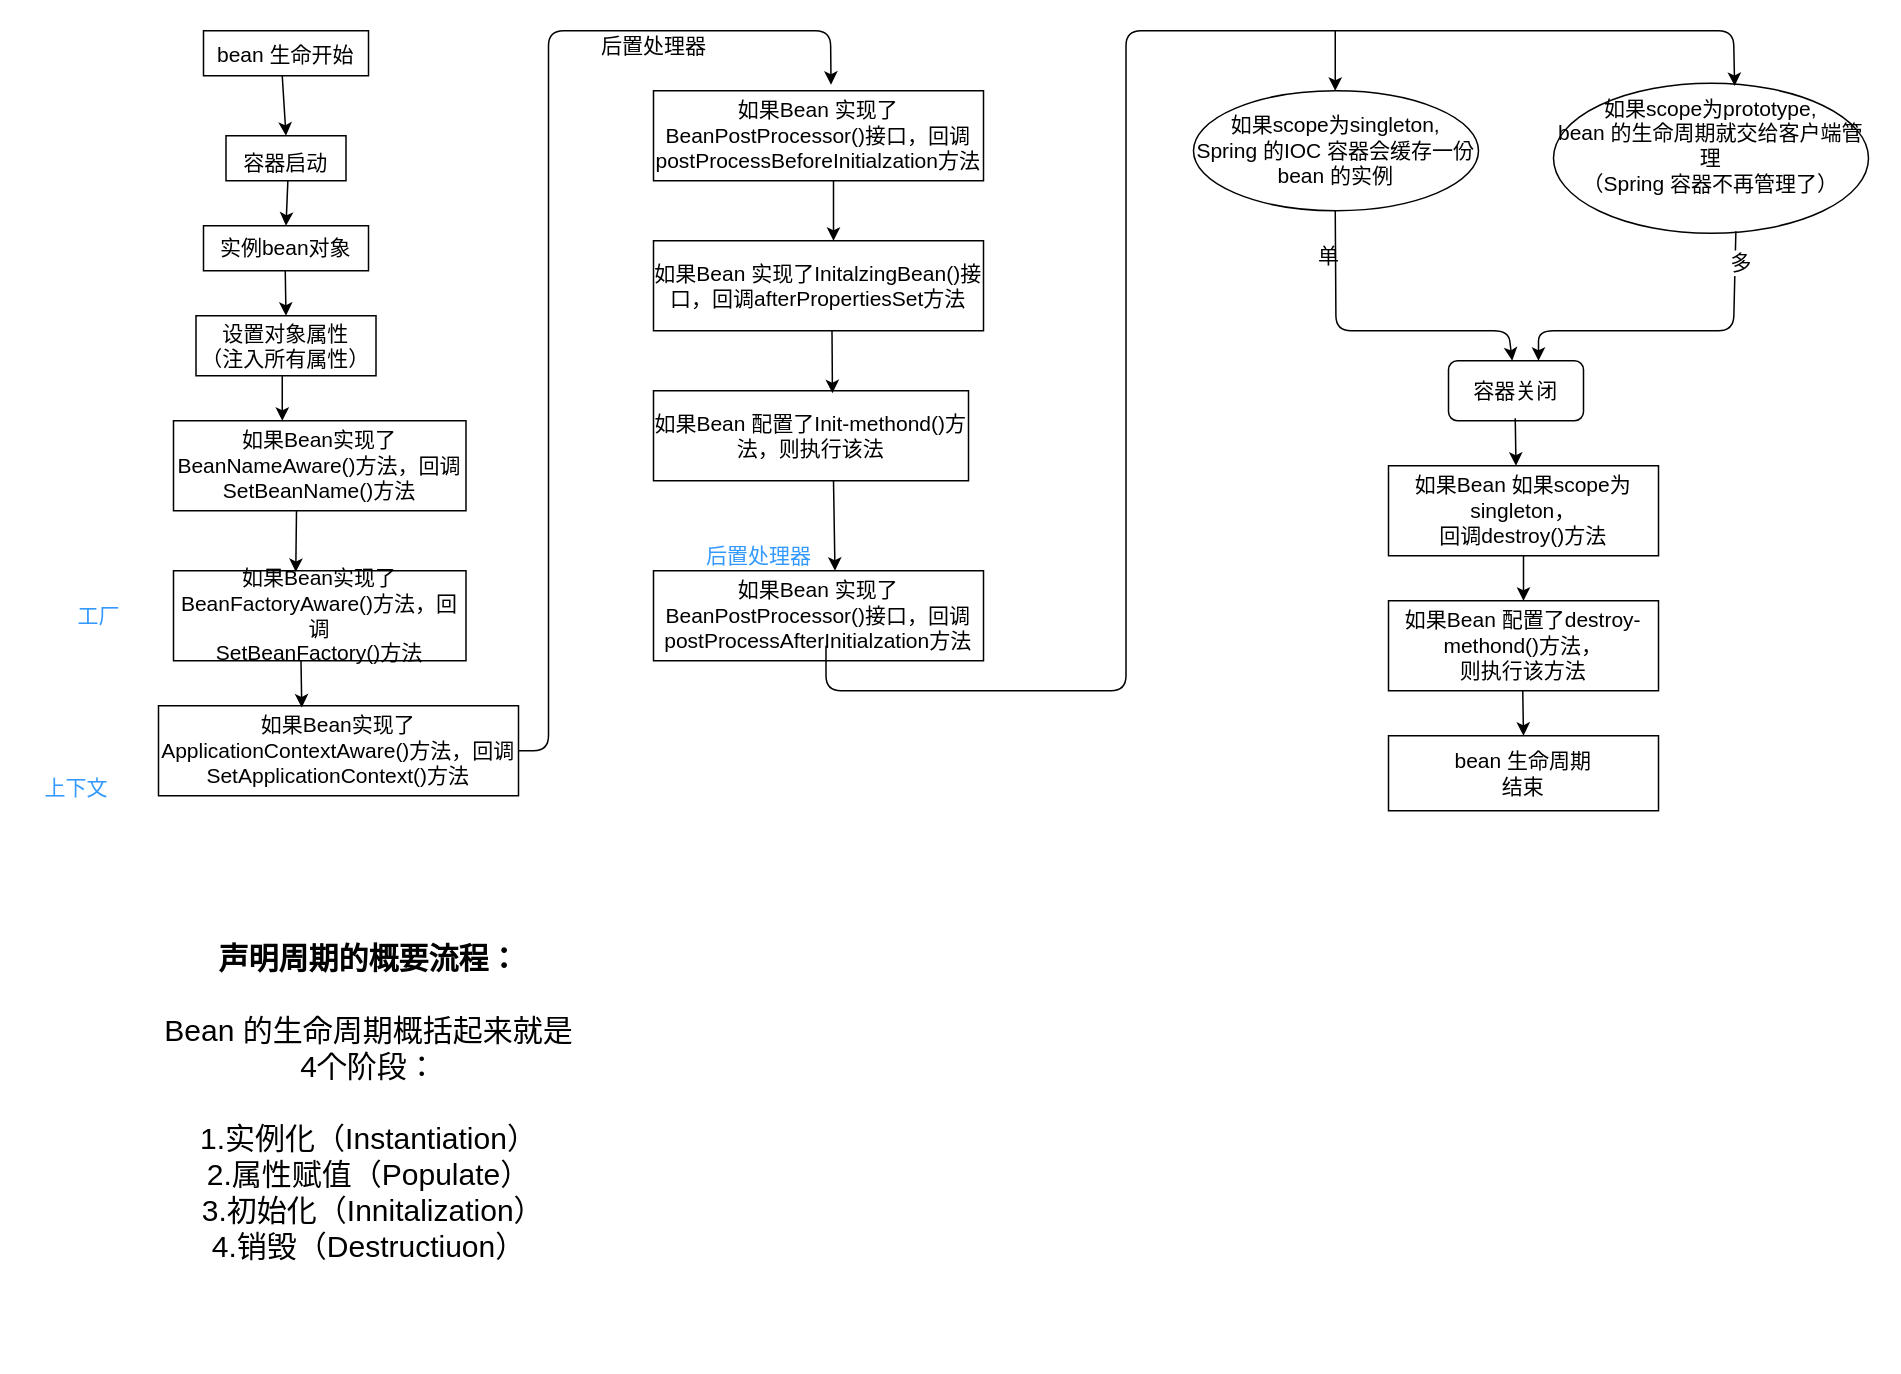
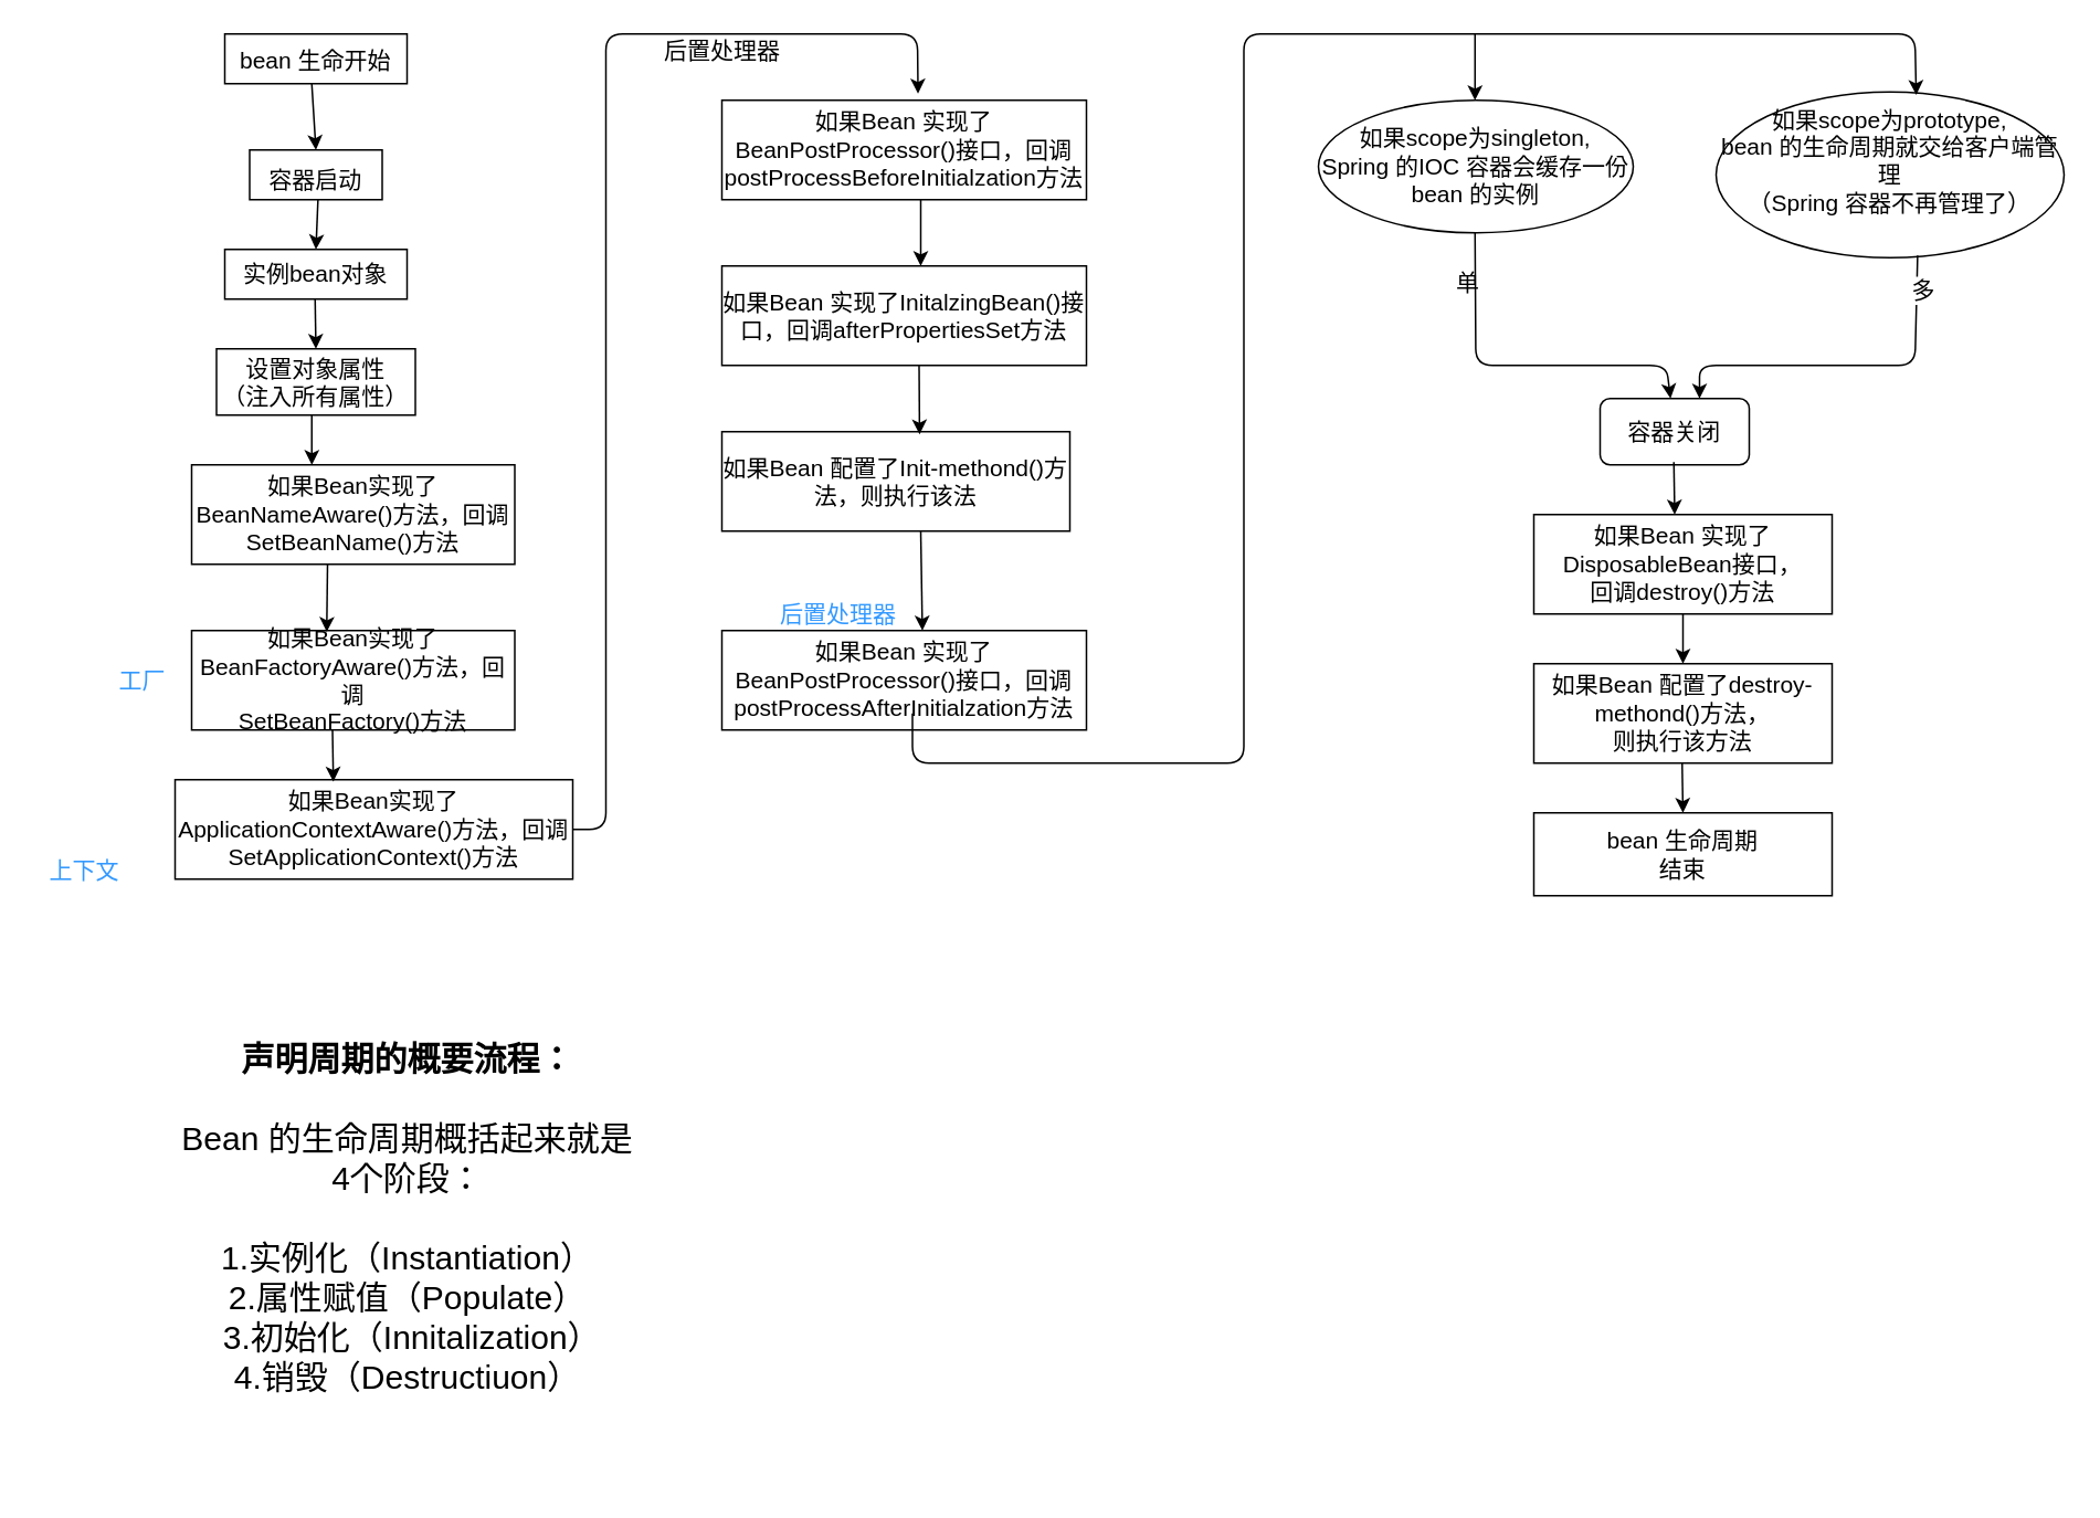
  <mxCell id="0" />
  <mxCell id="1" parent="0" />
  <mxCell id="2" value="&lt;font style=&quot;font-size: 14px&quot;&gt;bean 生命开始&lt;/font&gt;" style="rounded=0;whiteSpace=wrap;html=1;fontSize=16;" vertex="1" parent="1"><mxGeometry x="135" y="20" width="110" height="30" as="geometry" /></mxCell>
  <mxCell id="3" value="&lt;font style=&quot;font-size: 14px&quot;&gt;容器启动&lt;/font&gt;" style="rounded=0;whiteSpace=wrap;html=1;fontSize=20;" vertex="1" parent="1"><mxGeometry x="150" y="90" width="80" height="30" as="geometry" /></mxCell>
  <mxCell id="4" value="&lt;font style=&quot;font-size: 14px&quot;&gt;实例bean对象&lt;/font&gt;" style="rounded=0;whiteSpace=wrap;html=1;" vertex="1" parent="1"><mxGeometry x="135" y="150" width="110" height="30" as="geometry" /></mxCell>
  <mxCell id="5" value="&lt;font style=&quot;font-size: 14px&quot;&gt;设置对象属性&lt;br&gt;（注入所有属性）&lt;br&gt;&lt;/font&gt;" style="rounded=0;whiteSpace=wrap;html=1;" vertex="1" parent="1"><mxGeometry x="130" y="210" width="120" height="40" as="geometry" /></mxCell>
  <mxCell id="6" value="&lt;font style=&quot;font-size: 14px&quot;&gt;如果Bean实现了&lt;br&gt;BeanNameAware()方法，回调&lt;br&gt;SetBeanName()方法&lt;/font&gt;" style="rounded=0;whiteSpace=wrap;html=1;" vertex="1" parent="1"><mxGeometry x="115" y="280" width="195" height="60" as="geometry" /></mxCell>
  <mxCell id="7" value="&lt;font style=&quot;font-size: 14px&quot;&gt;如果Bean实现了&lt;br&gt;BeanFactoryAware()方法，回调&lt;br&gt;SetBeanFactory()方法&lt;/font&gt;" style="rounded=0;whiteSpace=wrap;html=1;" vertex="1" parent="1"><mxGeometry x="115" y="380" width="195" height="60" as="geometry" /></mxCell>
- <mxCell id="8" value="&lt;font style=&quot;font-size: 14px&quot; color=&quot;#3399ff&quot;&gt;工厂&lt;/font&gt;" style="text;html=1;resizable=0;autosize=1;align=center;verticalAlign=middle;points=[];fillColor=none;strokeColor=none;rounded=0;" vertex="1" parent="1"><mxGeometry x="45" y="400" width="40" height="20" as="geometry" /></mxCell>
+ <mxCell id="8" value="&lt;font style=&quot;font-size: 14px&quot; color=&quot;#3399ff&quot;&gt;工厂&lt;/font&gt;" style="text;html=1;resizable=0;autosize=1;align=center;verticalAlign=middle;points=[];fillColor=none;strokeColor=none;rounded=0;" vertex="1" parent="1"><mxGeometry x="65" y="400" width="40" height="20" as="geometry" /></mxCell>
  <mxCell id="9" value="&lt;font style=&quot;font-size: 14px&quot;&gt;如果Bean实现了ApplicationContextAware()方法，回调&lt;br&gt;SetApplicationContext()方法&lt;/font&gt;" style="rounded=0;whiteSpace=wrap;html=1;" vertex="1" parent="1"><mxGeometry x="105" y="470" width="240" height="60" as="geometry" /></mxCell>
  <mxCell id="10" value="&lt;font color=&quot;#3399ff&quot;&gt;&lt;span style=&quot;font-size: 14px&quot;&gt;上下文&lt;/span&gt;&lt;/font&gt;" style="text;html=1;resizable=0;autosize=1;align=center;verticalAlign=middle;points=[];fillColor=none;strokeColor=none;rounded=0;" vertex="1" parent="1"><mxGeometry x="20" y="515" width="60" height="20" as="geometry" /></mxCell>
  <mxCell id="11" value="" style="endArrow=classic;html=1;" edge="1" parent="1"><mxGeometry width="50" height="50" relative="1" as="geometry"><mxPoint x="187.5" y="50" as="sourcePoint" /><mxPoint x="190" y="90" as="targetPoint" /></mxGeometry></mxCell>
  <mxCell id="12" value="" style="endArrow=classic;html=1;entryX=0.5;entryY=0;entryDx=0;entryDy=0;" edge="1" parent="1" target="4"><mxGeometry width="50" height="50" relative="1" as="geometry"><mxPoint x="191.25" y="120" as="sourcePoint" /><mxPoint x="188.75" y="160" as="targetPoint" /></mxGeometry></mxCell>
  <mxCell id="13" value="" style="endArrow=classic;html=1;entryX=0.372;entryY=0;entryDx=0;entryDy=0;entryPerimeter=0;" edge="1" parent="1" target="6"><mxGeometry width="50" height="50" relative="1" as="geometry"><mxPoint x="187.5" y="250" as="sourcePoint" /><mxPoint x="237.5" y="200" as="targetPoint" /></mxGeometry></mxCell>
  <mxCell id="14" value="" style="endArrow=classic;html=1;entryX=0.418;entryY=0.013;entryDx=0;entryDy=0;entryPerimeter=0;" edge="1" parent="1" target="7"><mxGeometry width="50" height="50" relative="1" as="geometry"><mxPoint x="197" y="340" as="sourcePoint" /><mxPoint x="245" y="290" as="targetPoint" /></mxGeometry></mxCell>
  <mxCell id="15" value="" style="endArrow=classic;html=1;entryX=0.398;entryY=0.02;entryDx=0;entryDy=0;entryPerimeter=0;" edge="1" parent="1" target="9"><mxGeometry width="50" height="50" relative="1" as="geometry"><mxPoint x="200" y="440" as="sourcePoint" /><mxPoint x="250" y="390" as="targetPoint" /></mxGeometry></mxCell>
  <mxCell id="16" value="&lt;font style=&quot;font-size: 14px&quot;&gt;如果Bean 实现了BeanPostProcessor()接口，回调postProcessBeforeInitialzation方法&lt;/font&gt;" style="rounded=0;whiteSpace=wrap;html=1;" vertex="1" parent="1"><mxGeometry x="435" y="60" width="220" height="60" as="geometry" /></mxCell>
  <mxCell id="17" value="" style="endArrow=classic;html=1;exitX=1;exitY=0.5;exitDx=0;exitDy=0;entryX=0.538;entryY=-0.067;entryDx=0;entryDy=0;entryPerimeter=0;" edge="1" parent="1" source="9" target="16"><mxGeometry width="50" height="50" relative="1" as="geometry"><mxPoint x="375" y="60" as="sourcePoint" /><mxPoint x="577" y="61" as="targetPoint" /><Array as="points"><mxPoint x="365" y="500" /><mxPoint x="365" y="20" /><mxPoint x="553" y="20" /></Array></mxGeometry></mxCell>
  <mxCell id="18" value="&lt;font style=&quot;font-size: 14px&quot;&gt;后置处理器&lt;/font&gt;" style="text;html=1;align=center;verticalAlign=middle;resizable=0;points=[];autosize=1;" vertex="1" parent="1"><mxGeometry x="390" y="20" width="90" height="20" as="geometry" /></mxCell>
  <mxCell id="19" value="&lt;font style=&quot;font-size: 14px&quot;&gt;如果Bean 实现了InitalzingBean()接口，回调afterPropertiesSet方法&lt;/font&gt;" style="rounded=0;whiteSpace=wrap;html=1;" vertex="1" parent="1"><mxGeometry x="435" y="160" width="220" height="60" as="geometry" /></mxCell>
  <mxCell id="20" value="&lt;font style=&quot;font-size: 14px&quot;&gt;如果Bean 配置了Init-methond()方法，则执行该法&lt;/font&gt;" style="rounded=0;whiteSpace=wrap;html=1;" vertex="1" parent="1"><mxGeometry x="435" y="260" width="210" height="60" as="geometry" /></mxCell>
  <mxCell id="21" value="&lt;font style=&quot;font-size: 14px&quot;&gt;如果Bean 实现了BeanPostProcessor()接口，回调postProcessAfterInitialzation方法&lt;/font&gt;" style="rounded=0;whiteSpace=wrap;html=1;" vertex="1" parent="1"><mxGeometry x="435" y="380" width="220" height="60" as="geometry" /></mxCell>
  <mxCell id="22" value="" style="endArrow=classic;html=1;" edge="1" parent="1"><mxGeometry width="50" height="50" relative="1" as="geometry"><mxPoint x="555" y="120" as="sourcePoint" /><mxPoint x="555" y="160" as="targetPoint" /></mxGeometry></mxCell>
  <mxCell id="23" value="" style="endArrow=classic;html=1;entryX=0.568;entryY=0.027;entryDx=0;entryDy=0;entryPerimeter=0;" edge="1" parent="1" target="20"><mxGeometry width="50" height="50" relative="1" as="geometry"><mxPoint x="554" y="220" as="sourcePoint" /><mxPoint x="557" y="260" as="targetPoint" /></mxGeometry></mxCell>
  <mxCell id="24" value="" style="endArrow=classic;html=1;" edge="1" parent="1"><mxGeometry width="50" height="50" relative="1" as="geometry"><mxPoint x="555" y="320" as="sourcePoint" /><mxPoint x="556" y="380" as="targetPoint" /></mxGeometry></mxCell>
  <mxCell id="25" value="&lt;font style=&quot;font-size: 14px&quot; color=&quot;#3399ff&quot;&gt;后置处理器&lt;/font&gt;" style="text;html=1;align=center;verticalAlign=middle;resizable=0;points=[];autosize=1;" vertex="1" parent="1"><mxGeometry x="460" y="360" width="90" height="20" as="geometry" /></mxCell>
  <mxCell id="26" value="&lt;font style=&quot;font-size: 14px&quot;&gt;如果scope为singleton,&lt;br&gt;Spring 的IOC 容器会缓存一份&lt;br&gt;bean 的实例&lt;/font&gt;" style="ellipse;whiteSpace=wrap;html=1;" vertex="1" parent="1"><mxGeometry x="795" y="60" width="190" height="80" as="geometry" /></mxCell>
  <mxCell id="27" value="&lt;font style=&quot;font-size: 14px&quot;&gt;如果scope为prototype,&lt;br&gt;bean 的生命周期就交给客户端管理&lt;br&gt;（Spring 容器不再管理了）&lt;br&gt;&lt;br&gt;&lt;/font&gt;" style="ellipse;whiteSpace=wrap;html=1;" vertex="1" parent="1"><mxGeometry x="1035" y="55" width="210" height="100" as="geometry" /></mxCell>
  <mxCell id="28" value="" style="endArrow=classic;html=1;entryX=0.575;entryY=0.018;entryDx=0;entryDy=0;entryPerimeter=0;" edge="1" parent="1" target="27"><mxGeometry width="50" height="50" relative="1" as="geometry"><mxPoint x="550" y="430" as="sourcePoint" /><mxPoint x="1145" y="50" as="targetPoint" /><Array as="points"><mxPoint x="550" y="460" /><mxPoint x="750" y="460" /><mxPoint x="750" y="20" /><mxPoint x="1155" y="20" /></Array></mxGeometry></mxCell>
  <mxCell id="29" value="" style="endArrow=classic;html=1;" edge="1" parent="1"><mxGeometry width="50" height="50" relative="1" as="geometry"><mxPoint x="889.5" y="20" as="sourcePoint" /><mxPoint x="889.5" y="60" as="targetPoint" /></mxGeometry></mxCell>
  <mxCell id="30" value="&lt;font style=&quot;font-size: 14px&quot;&gt;容器关闭&lt;/font&gt;" style="rounded=1;whiteSpace=wrap;html=1;" vertex="1" parent="1"><mxGeometry x="965" y="240" width="90" height="40" as="geometry" /></mxCell>
  <mxCell id="31" value="" style="endArrow=classic;html=1;" edge="1" parent="1" target="30"><mxGeometry width="50" height="50" relative="1" as="geometry"><mxPoint x="889.5" y="140" as="sourcePoint" /><mxPoint x="889.5" y="180" as="targetPoint" /><Array as="points"><mxPoint x="890" y="220" /><mxPoint x="1005" y="220" /></Array></mxGeometry></mxCell>
  <mxCell id="32" value="" style="endArrow=classic;html=1;exitX=0.579;exitY=0.986;exitDx=0;exitDy=0;exitPerimeter=0;" edge="1" parent="1" source="27"><mxGeometry width="50" height="50" relative="1" as="geometry"><mxPoint x="1155" y="160" as="sourcePoint" /><mxPoint x="1025" y="240" as="targetPoint" /><Array as="points"><mxPoint x="1155" y="220" /><mxPoint x="1025" y="220" /></Array></mxGeometry></mxCell>
  <mxCell id="33" value="&lt;font style=&quot;font-size: 14px&quot;&gt;多&lt;/font&gt;" style="edgeLabel;html=1;align=center;verticalAlign=middle;resizable=0;points=[];" vertex="1" connectable="0" parent="32"><mxGeometry x="-0.808" y="3" relative="1" as="geometry"><mxPoint as="offset" /></mxGeometry></mxCell>
- <mxCell id="34" value="&lt;font style=&quot;font-size: 14px&quot;&gt;如果Bean 如果scope为singleton，&lt;br&gt;回调destroy()方法&lt;br&gt;&lt;/font&gt;" style="rounded=0;whiteSpace=wrap;html=1;" vertex="1" parent="1"><mxGeometry x="925" y="310" width="180" height="60" as="geometry" /></mxCell>
+ <mxCell id="34" value="&lt;font style=&quot;font-size: 14px&quot;&gt;如果Bean 实现了DisposableBean接口，&lt;br&gt;回调destroy()方法&lt;br&gt;&lt;/font&gt;" style="rounded=0;whiteSpace=wrap;html=1;" vertex="1" parent="1"><mxGeometry x="925" y="310" width="180" height="60" as="geometry" /></mxCell>
  <mxCell id="35" value="&lt;font style=&quot;font-size: 14px&quot;&gt;如果Bean 配置了destroy-methond()方法，&lt;br&gt;则执行该方法&lt;br&gt;&lt;/font&gt;" style="rounded=0;whiteSpace=wrap;html=1;" vertex="1" parent="1"><mxGeometry x="925" y="400" width="180" height="60" as="geometry" /></mxCell>
  <mxCell id="36" value="&lt;font style=&quot;font-size: 14px&quot;&gt;单&lt;/font&gt;" style="text;html=1;align=center;verticalAlign=middle;resizable=0;points=[];autosize=1;" vertex="1" parent="1"><mxGeometry x="870" y="160" width="30" height="20" as="geometry" /></mxCell>
  <mxCell id="37" value="&lt;font style=&quot;font-size: 14px&quot;&gt;bean 生命周期&lt;br&gt;结束&lt;/font&gt;" style="rounded=0;whiteSpace=wrap;html=1;" vertex="1" parent="1"><mxGeometry x="925" y="490" width="180" height="50" as="geometry" /></mxCell>
  <mxCell id="38" value="" style="endArrow=classic;html=1;" edge="1" parent="1"><mxGeometry width="50" height="50" relative="1" as="geometry"><mxPoint x="1009.5" y="278.38" as="sourcePoint" /><mxPoint x="1010" y="310" as="targetPoint" /></mxGeometry></mxCell>
  <mxCell id="39" value="" style="endArrow=classic;html=1;" edge="1" parent="1"><mxGeometry width="50" height="50" relative="1" as="geometry"><mxPoint x="1015" y="370" as="sourcePoint" /><mxPoint x="1015" y="400" as="targetPoint" /></mxGeometry></mxCell>
  <mxCell id="40" value="" style="endArrow=classic;html=1;" edge="1" parent="1"><mxGeometry width="50" height="50" relative="1" as="geometry"><mxPoint x="1014.5" y="460" as="sourcePoint" /><mxPoint x="1015" y="490" as="targetPoint" /></mxGeometry></mxCell>
  <mxCell id="41" value="" style="endArrow=classic;html=1;entryX=0.5;entryY=0;entryDx=0;entryDy=0;" edge="1" parent="1" target="5"><mxGeometry width="50" height="50" relative="1" as="geometry"><mxPoint x="189.5" y="180" as="sourcePoint" /><mxPoint x="189.78" y="221.62" as="targetPoint" /></mxGeometry></mxCell>
  <mxCell id="42" value="&lt;font&gt;&lt;font&gt;&lt;font style=&quot;font-size: 20px&quot;&gt;&lt;b&gt;声明周期的概要流程：&lt;/b&gt;&lt;br&gt;&lt;br&gt;Bean 的生命周期概括起来就是&lt;br&gt;4个阶段：&lt;br&gt;&lt;br&gt;1.实例化（Instantiation）&lt;br&gt;2.属性赋值（Populate）&lt;br&gt;&amp;nbsp;3.初始化（Innitalization）&lt;br&gt;4.销毁（Destructiuon）&lt;/font&gt;&lt;br&gt;&lt;br&gt;&lt;/font&gt;&lt;br&gt;&lt;br&gt;&lt;br&gt;&lt;br&gt;&lt;/font&gt;" style="text;html=1;resizable=0;autosize=1;align=center;verticalAlign=middle;points=[];fillColor=none;strokeColor=none;rounded=0;" vertex="1" parent="1"><mxGeometry x="100" y="660" width="290" height="220" as="geometry" /></mxCell>
